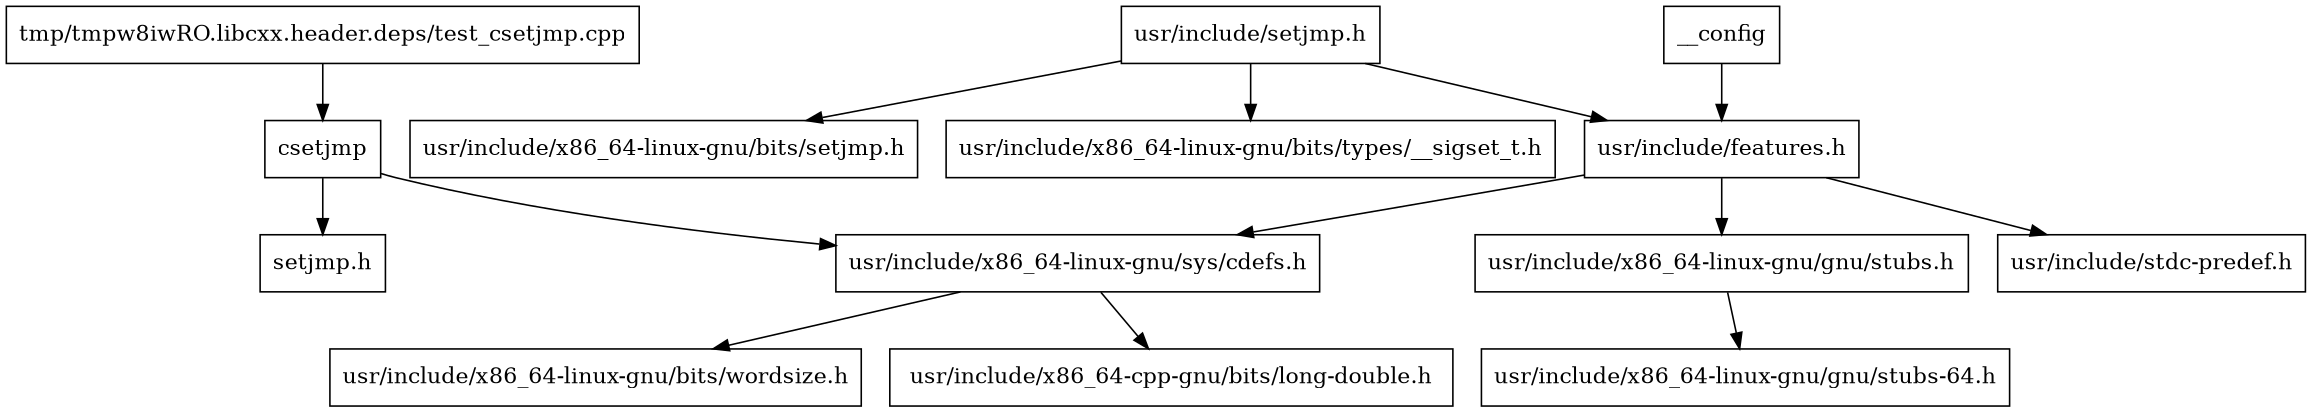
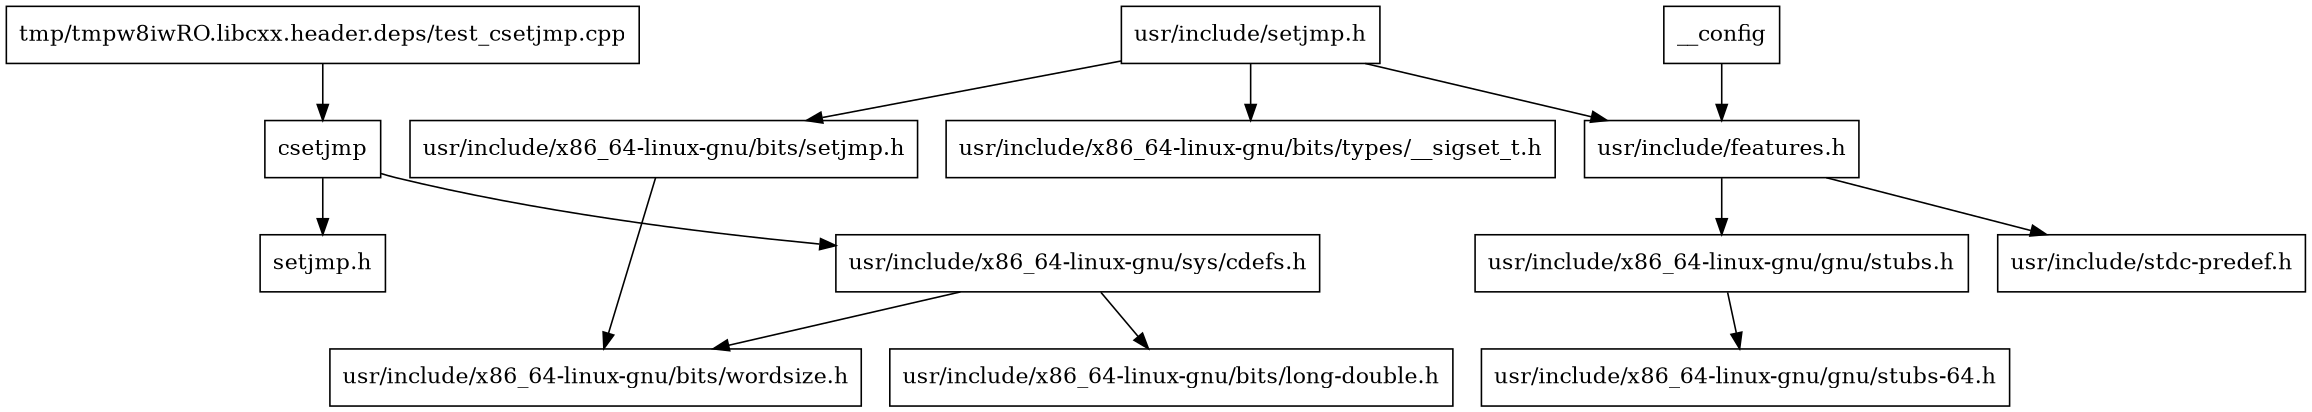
  digraph {
    node [shape=box]
    n1 [label=csetjmp]
    n2 [label="setjmp.h"]
    n3 [label="usr/include/x86_64-linux-gnu/sys/cdefs.h"]
    n4 [label=__config]
    n5 [label="usr/include/features.h"]
    n6 [label="tmp/tmpw8iwRO.libcxx.header.deps/test_csetjmp.cpp"]
    n7 [label="usr/include/stdc-predef.h"]
    n8 [label="usr/include/x86_64-linux-gnu/gnu/stubs.h"]
    n9 [label="usr/include/x86_64-linux-gnu/bits/wordsize.h"]
-   n10 [label="usr/include/x86_64-cpp-gnu/bits/long-double.h"]
+   n10 [label="usr/include/x86_64-linux-gnu/bits/long-double.h"]
    n11 [label="usr/include/x86_64-linux-gnu/gnu/stubs-64.h"]
    n12 [label="usr/include/setjmp.h"]
    n13 [label="usr/include/x86_64-linux-gnu/bits/setjmp.h"]
    n14 [label="usr/include/x86_64-linux-gnu/bits/types/__sigset_t.h"]
    n1 -> n2
    n1 -> n3
    n3 -> n9
    n3 -> n10
    n4 -> n5
-   n5 -> n3
    n5 -> n7
    n5 -> n8
    n6 -> n1
    n8 -> n11
    n12 -> n5
    n12 -> n13
    n12 -> n14
+   n13 -> n9
  }
